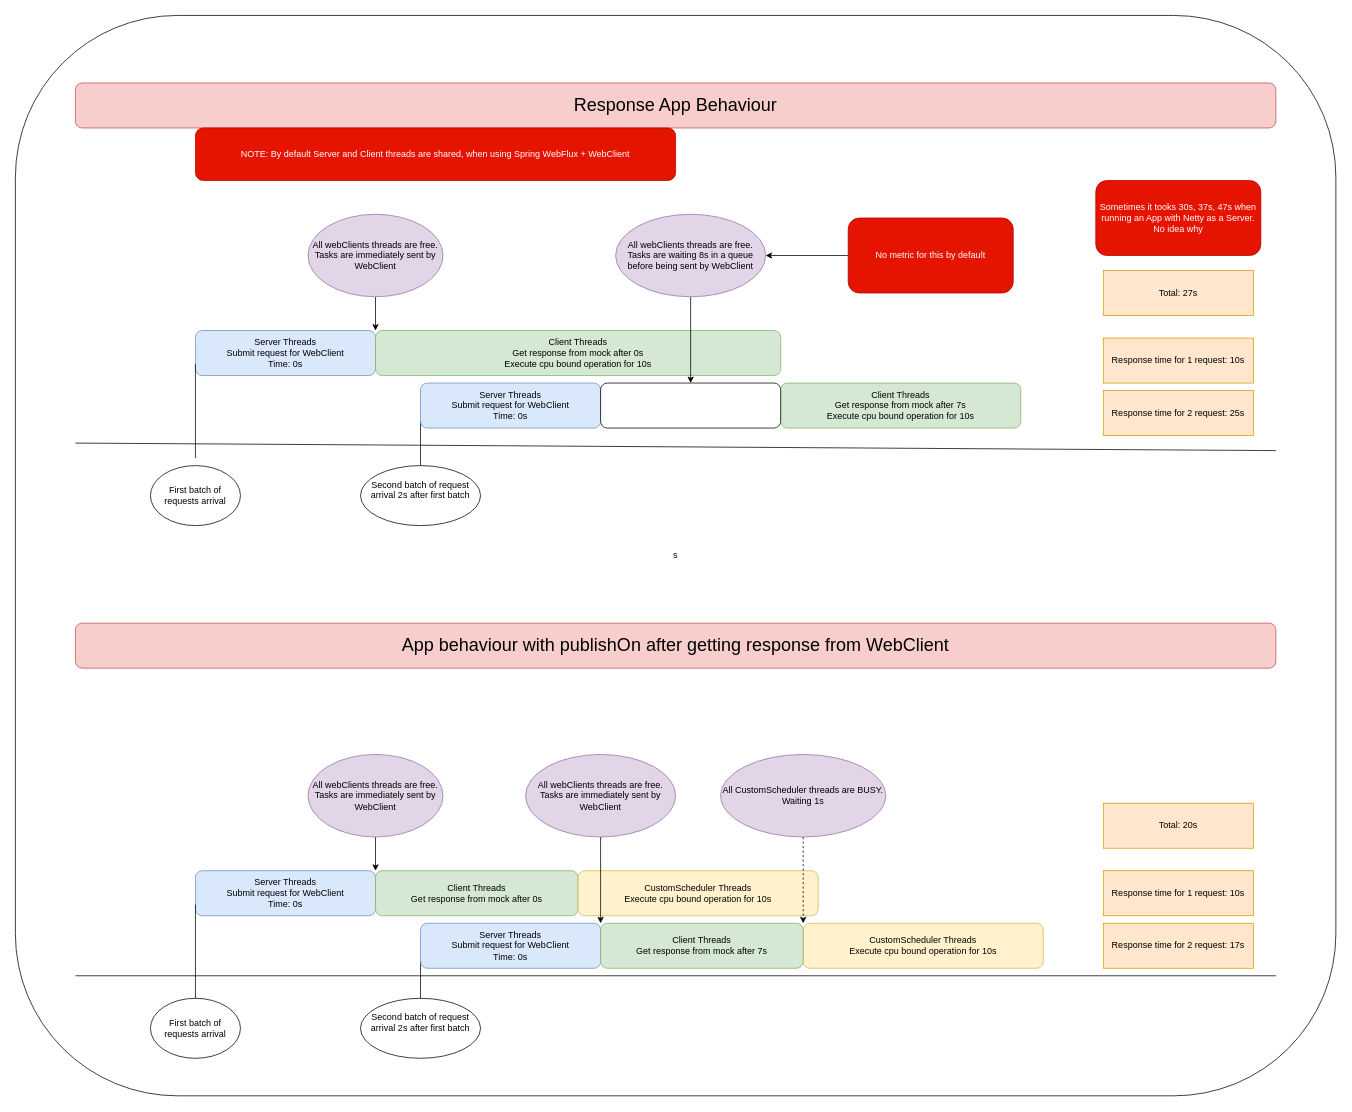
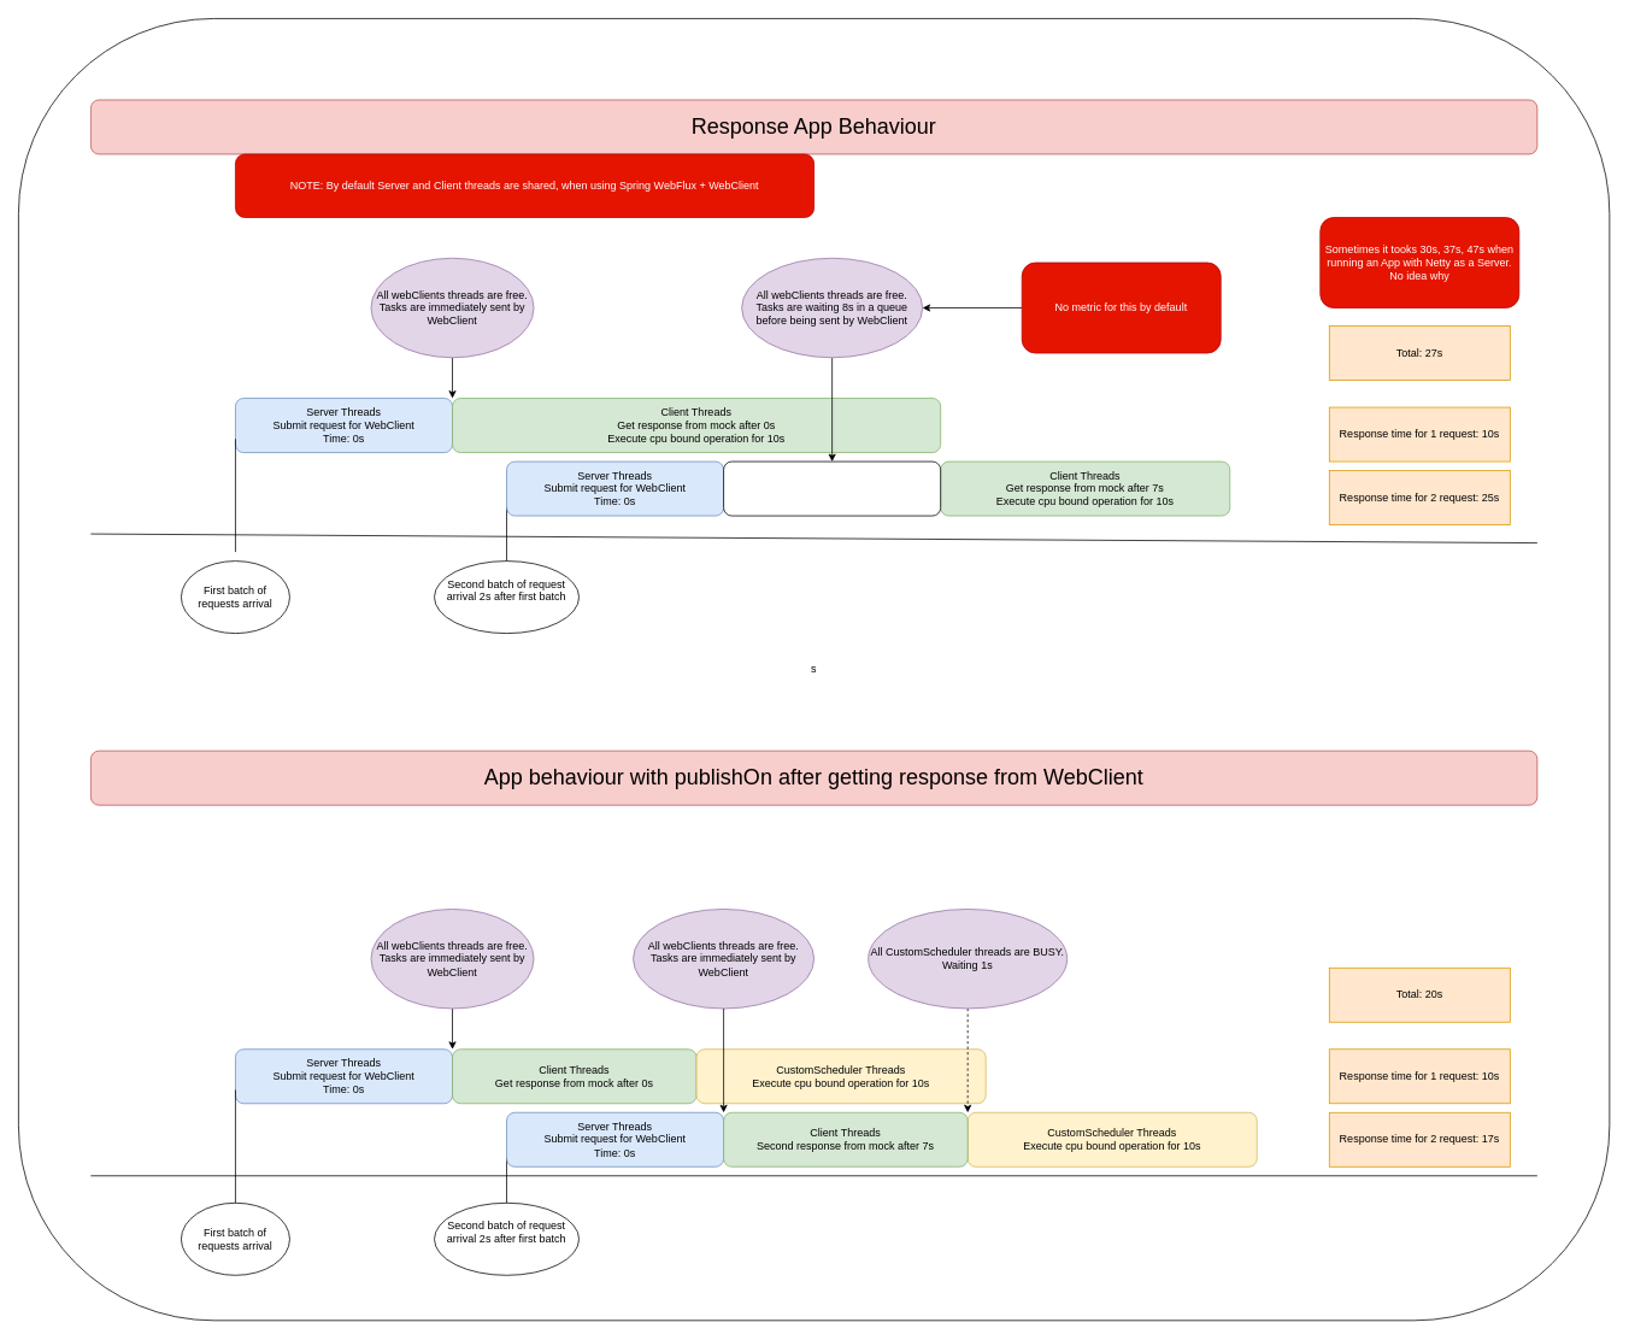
  <mxCell id="0" />
  <mxCell id="1" parent="0" />
  <mxCell id="2" value="s" style="rounded=1;whiteSpace=wrap;html=1;" vertex="1" parent="1"><mxGeometry x="20" y="20" width="1760" height="1440" as="geometry" /></mxCell>
  <mxCell id="3" value="First batch of requests arrival" style="ellipse;whiteSpace=wrap;html=1;" vertex="1" parent="1"><mxGeometry x="200" y="620" width="120" height="80" as="geometry" /></mxCell>
  <mxCell id="4" value="Server Threads&lt;br&gt;&lt;div&gt;Submit request for WebClient&lt;/div&gt;&lt;div&gt;Time: 0s&lt;/div&gt;" style="rounded=1;whiteSpace=wrap;html=1;fillColor=#dae8fc;strokeColor=#6c8ebf;" vertex="1" parent="1"><mxGeometry x="260" y="440" width="240" height="60" as="geometry" /></mxCell>
  <mxCell id="5" value="&lt;div&gt;Client Threads&lt;/div&gt;&lt;div&gt;Get response from mock after 0s&lt;/div&gt;&lt;div&gt;Execute cpu bound operation for 10s&lt;/div&gt;" style="rounded=1;whiteSpace=wrap;html=1;fillColor=#d5e8d4;strokeColor=#82b366;" vertex="1" parent="1"><mxGeometry x="500" y="440" width="540" height="60" as="geometry" /></mxCell>
  <mxCell id="6" value="" style="endArrow=none;html=1;rounded=0;" edge="1" parent="1"><mxGeometry width="50" height="50" relative="1" as="geometry"><mxPoint y="590" as="sourcePoint" x="100" /><mxPoint x="1700" y="600" as="targetPoint" /></mxGeometry></mxCell>
  <mxCell id="7" value="" style="endArrow=none;html=1;rounded=0;entryX=0;entryY=0.75;entryDx=0;entryDy=0;" edge="1" parent="1" target="4"><mxGeometry width="50" height="50" relative="1" as="geometry"><mxPoint x="260" y="610" as="sourcePoint" /><mxPoint x="260" y="570" as="targetPoint" /></mxGeometry></mxCell>
  <mxCell id="8" value="&lt;div&gt;Second batch of request arrival 2s after first batch&lt;/div&gt;&lt;div&gt;&lt;br&gt;&lt;/div&gt;" style="ellipse;whiteSpace=wrap;html=1;" vertex="1" parent="1"><mxGeometry x="480" y="620" width="160" height="80" as="geometry" /></mxCell>
  <mxCell id="9" value="" style="endArrow=none;html=1;rounded=0;exitX=0.5;exitY=0;exitDx=0;exitDy=0;" edge="1" parent="1" source="8"><mxGeometry width="50" height="50" relative="1" as="geometry"><mxPoint x="559.76" y="590" as="sourcePoint" /><mxPoint x="560" y="560" as="targetPoint" /></mxGeometry></mxCell>
  <mxCell id="10" value="&lt;font style=&quot;font-size: 24px;&quot;&gt;Response App Behaviour&lt;/font&gt;" style="rounded=1;whiteSpace=wrap;html=1;fillColor=#f8cecc;strokeColor=#b85450;" vertex="1" parent="1"><mxGeometry y="110" width="1600" height="60" as="geometry" x="100" /></mxCell>
  <mxCell id="11" value="&lt;div&gt;Server Threads&lt;/div&gt;&lt;div&gt;Submit request for WebClient&lt;/div&gt;&lt;div&gt;&lt;div&gt;Time: 0s&lt;/div&gt;&lt;/div&gt;" style="rounded=1;whiteSpace=wrap;html=1;fillColor=#dae8fc;strokeColor=#6c8ebf;" vertex="1" parent="1"><mxGeometry x="560" y="510" width="240" height="60" as="geometry" /></mxCell>
  <mxCell id="12" value="&lt;div&gt;Client Threads&lt;/div&gt;&lt;div&gt;Get response from mock after 7s&lt;/div&gt;&lt;div&gt;Execute cpu bound operation for 10s&lt;/div&gt;" style="rounded=1;whiteSpace=wrap;html=1;fillColor=#d5e8d4;strokeColor=#82b366;" vertex="1" parent="1"><mxGeometry x="1040" y="510" width="320" height="60" as="geometry" /></mxCell>
  <mxCell id="13" style="edgeStyle=orthogonalEdgeStyle;rounded=0;orthogonalLoop=1;jettySize=auto;html=1;exitX=0.5;exitY=1;exitDx=0;exitDy=0;" edge="1" parent="1" source="14" target="20"><mxGeometry relative="1" as="geometry" /></mxCell>
  <mxCell id="14" value="&lt;div&gt;All webClients threads are free.&lt;/div&gt;&lt;div&gt;Tasks are waiting 8s in a queue before being sent by WebClient &lt;br&gt;&lt;/div&gt;" style="ellipse;whiteSpace=wrap;html=1;fillColor=#e1d5e7;strokeColor=#9673a6;" vertex="1" parent="1"><mxGeometry x="820" y="285" width="200" height="110" as="geometry" /></mxCell>
  <mxCell id="15" value="" style="edgeStyle=orthogonalEdgeStyle;rounded=0;orthogonalLoop=1;jettySize=auto;html=1;entryX=0;entryY=0;entryDx=0;entryDy=0;" edge="1" parent="1" source="16" target="5"><mxGeometry relative="1" as="geometry" /></mxCell>
  <mxCell id="16" value="&lt;div&gt;All webClients threads are free.&lt;/div&gt;&lt;div&gt;Tasks are immediately sent by WebClient &lt;br&gt;&lt;/div&gt;" style="ellipse;whiteSpace=wrap;html=1;fillColor=#e1d5e7;strokeColor=#9673a6;" vertex="1" parent="1"><mxGeometry x="410" y="285" width="180" height="110" as="geometry" /></mxCell>
  <mxCell id="17" value="Response time for 1 request: 10s" style="rounded=0;whiteSpace=wrap;html=1;fillColor=#ffe6cc;strokeColor=#d79b00;" vertex="1" parent="1"><mxGeometry x="1470" y="450" width="200" height="60" as="geometry" /></mxCell>
  <mxCell id="18" value="Response time for 2 request: 25s " style="rounded=0;whiteSpace=wrap;html=1;fillColor=#ffe6cc;strokeColor=#d79b00;" vertex="1" parent="1"><mxGeometry x="1470" y="520" width="200" height="60" as="geometry" /></mxCell>
  <mxCell id="19" value="Total: 27s" style="rounded=0;whiteSpace=wrap;html=1;fillColor=#ffe6cc;strokeColor=#d79b00;" vertex="1" parent="1"><mxGeometry x="1470" y="360" width="200" height="60" as="geometry" /></mxCell>
  <mxCell id="20" value="" style="rounded=1;whiteSpace=wrap;html=1;" vertex="1" parent="1"><mxGeometry x="800" y="510" width="240" height="60" as="geometry" /></mxCell>
  <mxCell id="21" value="First batch of requests arrival" style="ellipse;whiteSpace=wrap;html=1;" vertex="1" parent="1"><mxGeometry x="200" y="1330" width="120" height="80" as="geometry" /></mxCell>
  <mxCell id="22" value="Server Threads&lt;br&gt;&lt;div&gt;Submit request for WebClient&lt;/div&gt;&lt;div&gt;Time: 0s&lt;/div&gt;" style="rounded=1;whiteSpace=wrap;html=1;fillColor=#dae8fc;strokeColor=#6c8ebf;" vertex="1" parent="1"><mxGeometry x="260" y="1160" width="240" height="60" as="geometry" /></mxCell>
  <mxCell id="23" value="&lt;div&gt;Client Threads&lt;/div&gt;&lt;div&gt;Get response from mock after 0s&lt;/div&gt;" style="rounded=1;whiteSpace=wrap;html=1;fillColor=#d5e8d4;strokeColor=#82b366;" vertex="1" parent="1"><mxGeometry x="500" y="1160" width="270" height="60" as="geometry" /></mxCell>
  <mxCell id="24" value="" style="endArrow=none;html=1;rounded=0;entryX=0;entryY=0.75;entryDx=0;entryDy=0;" edge="1" parent="1" target="22"><mxGeometry width="50" height="50" relative="1" as="geometry"><mxPoint x="260" y="1330" as="sourcePoint" /><mxPoint x="260" y="1290" as="targetPoint" /></mxGeometry></mxCell>
  <mxCell id="25" value="&lt;div&gt;Second batch of request arrival 2s after first batch&lt;/div&gt;&lt;div&gt;&lt;br&gt;&lt;/div&gt;" style="ellipse;whiteSpace=wrap;html=1;" vertex="1" parent="1"><mxGeometry x="480" y="1330" width="160" height="80" as="geometry" /></mxCell>
  <mxCell id="26" value="" style="endArrow=none;html=1;rounded=0;exitX=0.5;exitY=0;exitDx=0;exitDy=0;" edge="1" parent="1" source="25"><mxGeometry width="50" height="50" relative="1" as="geometry"><mxPoint x="559.76" y="1310" as="sourcePoint" /><mxPoint x="560" y="1280" as="targetPoint" /></mxGeometry></mxCell>
  <mxCell id="27" value="&lt;font style=&quot;font-size: 24px;&quot;&gt;App behaviour with publishOn after getting response from WebClient&lt;/font&gt;" style="rounded=1;whiteSpace=wrap;html=1;fillColor=#f8cecc;strokeColor=#b85450;" vertex="1" parent="1"><mxGeometry y="830" width="1600" height="60" as="geometry" x="100" /></mxCell>
  <mxCell id="28" value="&lt;div&gt;Server Threads&lt;/div&gt;&lt;div&gt;Submit request for WebClient&lt;/div&gt;&lt;div&gt;&lt;div&gt;Time: 0s&lt;/div&gt;&lt;/div&gt;" style="rounded=1;whiteSpace=wrap;html=1;fillColor=#dae8fc;strokeColor=#6c8ebf;" vertex="1" parent="1"><mxGeometry x="560" y="1230" width="240" height="60" as="geometry" /></mxCell>
  <mxCell id="29" value="&lt;div&gt;All webClients threads are free.&lt;/div&gt;&lt;div&gt;Tasks are immediately sent by WebClient &lt;br&gt;&lt;/div&gt;" style="ellipse;whiteSpace=wrap;html=1;fillColor=#e1d5e7;strokeColor=#9673a6;" vertex="1" parent="1"><mxGeometry x="700" y="1005" width="200" height="110" as="geometry" /></mxCell>
  <mxCell id="30" value="" style="edgeStyle=orthogonalEdgeStyle;rounded=0;orthogonalLoop=1;jettySize=auto;html=1;entryX=0;entryY=0;entryDx=0;entryDy=0;" edge="1" parent="1" source="31" target="23"><mxGeometry relative="1" as="geometry" /></mxCell>
  <mxCell id="31" value="&lt;div&gt;All webClients threads are free.&lt;/div&gt;&lt;div&gt;Tasks are immediately sent by WebClient &lt;br&gt;&lt;/div&gt;" style="ellipse;whiteSpace=wrap;html=1;fillColor=#e1d5e7;strokeColor=#9673a6;" vertex="1" parent="1"><mxGeometry x="410" y="1005" width="180" height="110" as="geometry" /></mxCell>
  <mxCell id="32" value="Response time for 1 request: 10s" style="rounded=0;whiteSpace=wrap;html=1;fillColor=#ffe6cc;strokeColor=#d79b00;" vertex="1" parent="1"><mxGeometry x="1470" y="1160" width="200" height="60" as="geometry" /></mxCell>
  <mxCell id="33" value="Response time for 2 request: 17s " style="rounded=0;whiteSpace=wrap;html=1;fillColor=#ffe6cc;strokeColor=#d79b00;" vertex="1" parent="1"><mxGeometry x="1470" y="1230" width="200" height="60" as="geometry" /></mxCell>
  <mxCell id="34" value="Total: 20s" style="rounded=0;whiteSpace=wrap;html=1;fillColor=#ffe6cc;strokeColor=#d79b00;" vertex="1" parent="1"><mxGeometry x="1470" y="1070" width="200" height="60" as="geometry" /></mxCell>
  <mxCell id="35" value="&lt;div&gt;CustomScheduler Threads&lt;/div&gt;&lt;div&gt;Execute cpu bound operation for 10s&lt;/div&gt;" style="rounded=1;whiteSpace=wrap;html=1;fillColor=#fff2cc;strokeColor=#d6b656;" vertex="1" parent="1"><mxGeometry x="770" y="1160" width="320" height="60" as="geometry" /></mxCell>
  <mxCell id="36" value="&lt;div&gt;CustomScheduler Threads&lt;/div&gt;&lt;div&gt;Execute cpu bound operation for 10s&lt;/div&gt;" style="rounded=1;whiteSpace=wrap;html=1;fillColor=#fff2cc;strokeColor=#d6b656;" vertex="1" parent="1"><mxGeometry x="1070" y="1230" width="320" height="60" as="geometry" /></mxCell>
- <mxCell id="37" value="&lt;div&gt;Client Threads&lt;/div&gt;&lt;div&gt;Get response from mock after 7s&lt;/div&gt;" style="rounded=1;whiteSpace=wrap;html=1;fillColor=#d5e8d4;strokeColor=#82b366;" vertex="1" parent="1"><mxGeometry x="800" y="1230" width="270" height="60" as="geometry" /></mxCell>
+ <mxCell id="37" value="&lt;div&gt;Client Threads&lt;/div&gt;&lt;div&gt;Second response from mock after 7s&lt;/div&gt;" style="rounded=1;whiteSpace=wrap;html=1;fillColor=#d5e8d4;strokeColor=#82b366;" vertex="1" parent="1"><mxGeometry x="800" y="1230" width="270" height="60" as="geometry" /></mxCell>
  <mxCell id="38" style="edgeStyle=orthogonalEdgeStyle;rounded=0;orthogonalLoop=1;jettySize=auto;html=1;exitX=0.5;exitY=1;exitDx=0;exitDy=0;entryX=0;entryY=0;entryDx=0;entryDy=0;" edge="1" parent="1" source="29"><mxGeometry relative="1" as="geometry"><mxPoint x="800" y="1230" as="targetPoint" /></mxGeometry></mxCell>
  <mxCell id="39" style="edgeStyle=orthogonalEdgeStyle;rounded=0;orthogonalLoop=1;jettySize=auto;html=1;entryX=1;entryY=0;entryDx=0;entryDy=0;dashed=1;" edge="1" parent="1" source="40" target="37"><mxGeometry relative="1" as="geometry" /></mxCell>
  <mxCell id="40" value="&lt;div&gt;All&amp;nbsp;CustomScheduler threads are BUSY.&lt;/div&gt;&lt;div&gt;Waiting 1s&lt;/div&gt;" style="ellipse;whiteSpace=wrap;html=1;fillColor=#e1d5e7;strokeColor=#9673a6;" vertex="1" parent="1"><mxGeometry x="960" y="1005" width="220" height="110" as="geometry" /></mxCell>
  <mxCell id="41" value="" style="endArrow=none;html=1;rounded=0;" edge="1" parent="1"><mxGeometry width="50" height="50" relative="1" as="geometry"><mxPoint y="1300" as="sourcePoint" x="100" /><mxPoint x="1700" y="1300" as="targetPoint" /></mxGeometry></mxCell>
  <mxCell id="42" value="Sometimes it tooks 30s, 37s, 47s when running an App with Netty as a Server. No idea why" style="rounded=1;whiteSpace=wrap;html=1;fillColor=#e51400;fontColor=#ffffff;strokeColor=#B20000;" vertex="1" parent="1"><mxGeometry x="1460" y="240" width="220" height="100" as="geometry" /></mxCell>
  <mxCell id="43" style="edgeStyle=orthogonalEdgeStyle;rounded=0;orthogonalLoop=1;jettySize=auto;html=1;" edge="1" parent="1" source="44" target="14"><mxGeometry relative="1" as="geometry" /></mxCell>
  <mxCell id="44" value="No metric for this by default" style="rounded=1;whiteSpace=wrap;html=1;fillColor=#e51400;fontColor=#ffffff;strokeColor=#B20000;" vertex="1" parent="1"><mxGeometry x="1130" y="290" width="220" height="100" as="geometry" /></mxCell>
  <mxCell id="45" value="NOTE: By default Server and Client threads are shared, when using Spring WebFlux + WebClient" style="rounded=1;whiteSpace=wrap;html=1;fillColor=#e51400;fontColor=#ffffff;strokeColor=#B20000;" vertex="1" parent="1"><mxGeometry x="260" y="170" width="640" height="70" as="geometry" /></mxCell>
